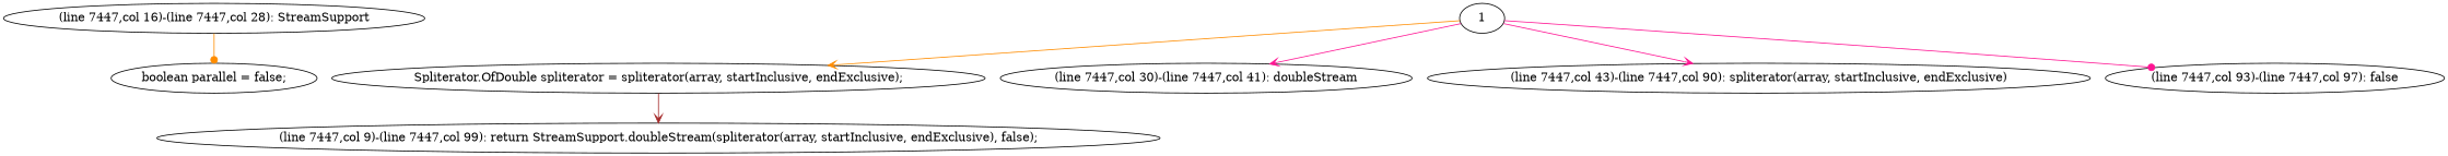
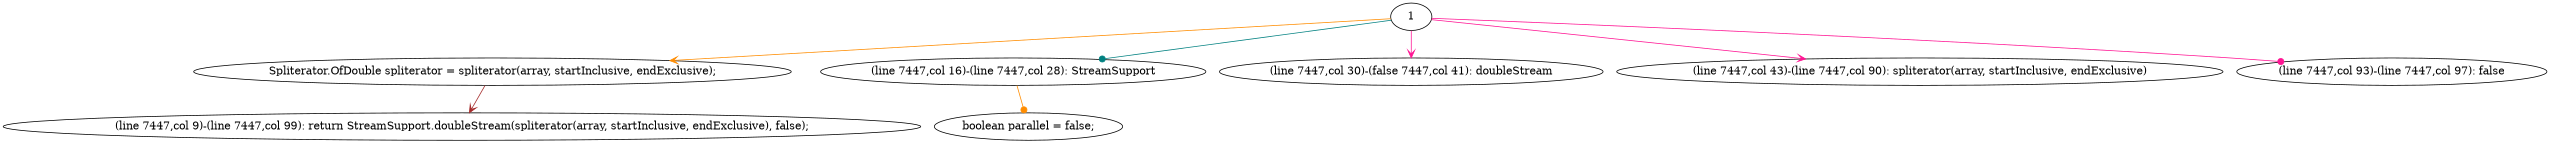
  strict digraph {
    edge [arrowhead=vee color=deeppink]
    n1 [label="boolean parallel = false;"]
    n2 [label="Spliterator.OfDouble spliterator = spliterator(array, startInclusive, endExclusive);"]
    1
    n4 [label="(line 7447,col 16)-(line 7447,col 28): StreamSupport"]
-   n5 [label="(line 7447,col 30)-(line 7447,col 41): doubleStream"]
+   n5 [label="(line 7447,col 30)-(false 7447,col 41): doubleStream"]
    n6 [label="(line 7447,col 43)-(line 7447,col 90): spliterator(array, startInclusive, endExclusive)"]
    n7 [label="(line 7447,col 93)-(line 7447,col 97): false"]
    n8 [label="(line 7447,col 9)-(line 7447,col 99): return StreamSupport.doubleStream(spliterator(array, startInclusive, endExclusive), false);"]
    n2 -> n8 [color=brown]
    1 -> n2 [color=darkorange]
+   1 -> n4 [arrowhead=dot color=teal]
    1 -> n5
    1 -> n6
    1 -> n7 [arrowhead=dot]
    n4 -> n1 [arrowhead=dot color=darkorange]
  }
